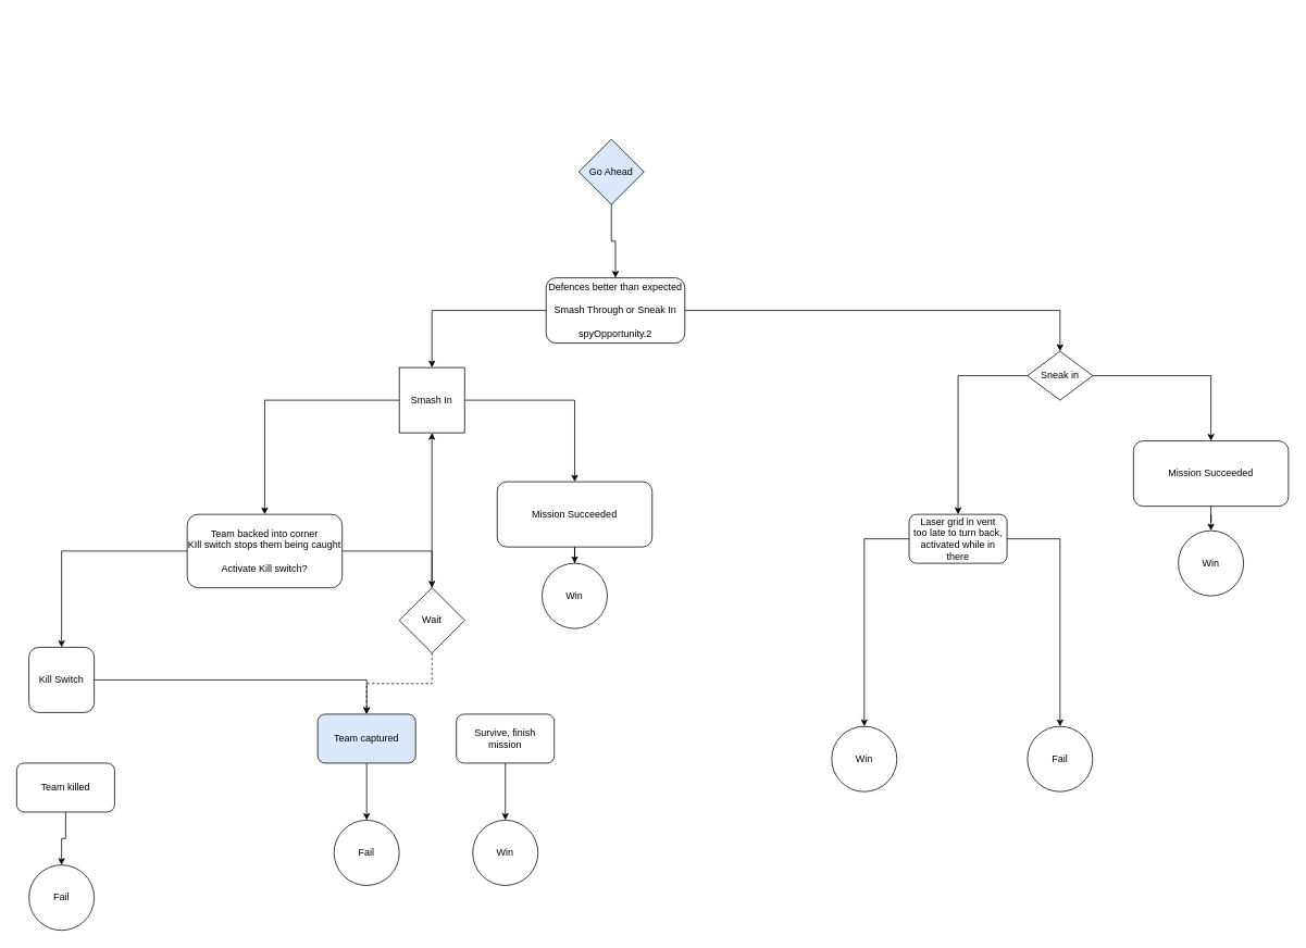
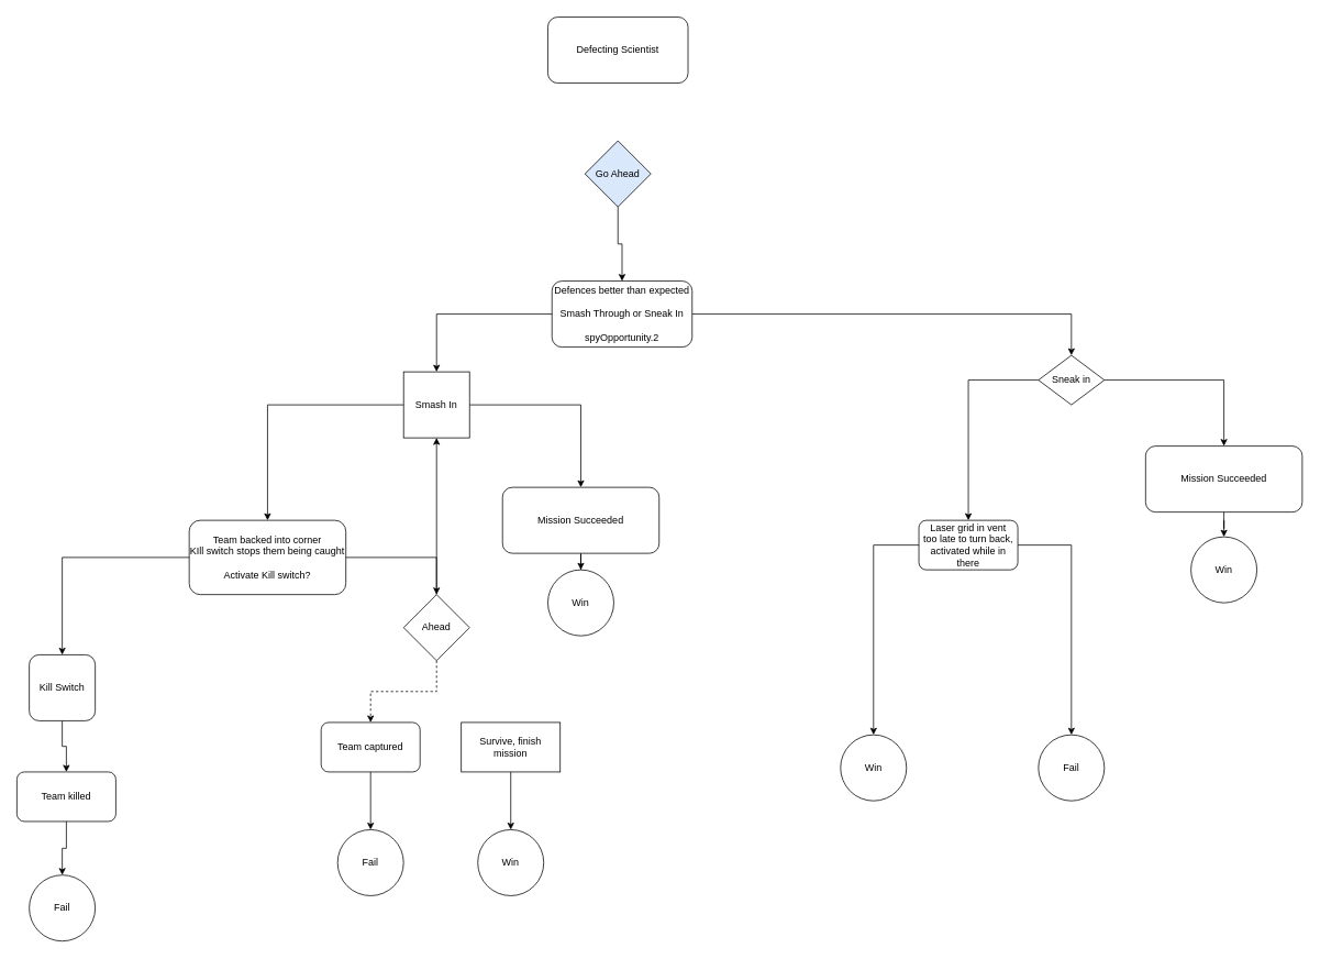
  <mxCell id="0" />
  <mxCell id="1" parent="0" />
  <mxCell id="2" style="edgeStyle=orthogonalEdgeStyle;rounded=0;orthogonalLoop=1;jettySize=auto;html=1;entryX=0.5;entryY=0;entryDx=0;entryDy=0;" parent="1" source="4" target="7" edge="1"><mxGeometry relative="1" as="geometry" /></mxCell>
  <mxCell id="3" style="edgeStyle=orthogonalEdgeStyle;rounded=0;orthogonalLoop=1;jettySize=auto;html=1;entryX=0.5;entryY=0;entryDx=0;entryDy=0;" parent="1" source="4" target="10" edge="1"><mxGeometry relative="1" as="geometry" /></mxCell>
  <mxCell id="4" value="Defences better than expected&lt;br&gt;&lt;br&gt;&lt;div&gt;Smash Through or Sneak In&lt;br&gt;&lt;/div&gt;&lt;br&gt;spyOpportunity.2" style="rounded=1;whiteSpace=wrap;html=1;" parent="1" vertex="1"><mxGeometry x="669" y="340" width="170" height="80" as="geometry" /></mxCell>
  <mxCell id="5" style="edgeStyle=orthogonalEdgeStyle;rounded=0;orthogonalLoop=1;jettySize=auto;html=1;" parent="1" source="7" target="13" edge="1"><mxGeometry relative="1" as="geometry" /></mxCell>
  <mxCell id="6" style="edgeStyle=orthogonalEdgeStyle;rounded=0;orthogonalLoop=1;jettySize=auto;html=1;entryX=0.5;entryY=0;entryDx=0;entryDy=0;" parent="1" source="7" target="28" edge="1"><mxGeometry relative="1" as="geometry" /></mxCell>
  <mxCell id="7" value="Smash In" style="whiteSpace=wrap;html=1;rounded=0;" parent="1" vertex="1"><mxGeometry x="489" y="450" width="80" height="80" as="geometry" /></mxCell>
  <mxCell id="8" style="edgeStyle=orthogonalEdgeStyle;rounded=0;orthogonalLoop=1;jettySize=auto;html=1;entryX=0.5;entryY=0;entryDx=0;entryDy=0;" parent="1" source="10" target="35" edge="1"><mxGeometry relative="1" as="geometry" /></mxCell>
  <mxCell id="9" style="edgeStyle=orthogonalEdgeStyle;rounded=0;orthogonalLoop=1;jettySize=auto;html=1;entryX=0.5;entryY=0;entryDx=0;entryDy=0;" parent="1" source="10" target="33" edge="1"><mxGeometry relative="1" as="geometry" /></mxCell>
  <mxCell id="10" value="&lt;div&gt;Sneak in&lt;/div&gt;" style="rhombus;whiteSpace=wrap;html=1;" parent="1" vertex="1"><mxGeometry x="1259" y="430" width="80" height="60" as="geometry" /></mxCell>
  <mxCell id="11" style="edgeStyle=orthogonalEdgeStyle;rounded=0;orthogonalLoop=1;jettySize=auto;html=1;entryX=0.5;entryY=0;entryDx=0;entryDy=0;" parent="1" source="13" target="15" edge="1"><mxGeometry relative="1" as="geometry" /></mxCell>
  <mxCell id="12" style="edgeStyle=orthogonalEdgeStyle;rounded=0;orthogonalLoop=1;jettySize=auto;html=1;entryX=0.5;entryY=0;entryDx=0;entryDy=0;" parent="1" source="13" target="18" edge="1"><mxGeometry relative="1" as="geometry" /></mxCell>
  <mxCell id="13" value="Team backed into corner&lt;br&gt;KIll switch stops them being caught&lt;br&gt;&lt;br&gt;Activate Kill switch?" style="rounded=1;whiteSpace=wrap;html=1;" parent="1" vertex="1"><mxGeometry x="229" y="630" width="190" height="90" as="geometry" /></mxCell>
- <mxCell id="14" style="edgeStyle=orthogonalEdgeStyle;rounded=0;orthogonalLoop=1;jettySize=auto;html=1;" parent="1" source="15" target="23" edge="1"><mxGeometry relative="1" as="geometry" /></mxCell>
+ <mxCell id="14" style="edgeStyle=orthogonalEdgeStyle;rounded=0;orthogonalLoop=1;jettySize=auto;html=1;" parent="1" source="15" target="20" edge="1"><mxGeometry relative="1" as="geometry" /></mxCell>
  <mxCell id="15" value="&lt;div&gt;Kill Switch&lt;/div&gt;" style="whiteSpace=wrap;html=1;rounded=1;" parent="1" vertex="1"><mxGeometry x="35" y="793" width="80" height="80" as="geometry" /></mxCell>
  <mxCell id="16" style="edgeStyle=orthogonalEdgeStyle;rounded=0;orthogonalLoop=1;jettySize=auto;html=1;entryX=0.5;entryY=0;entryDx=0;entryDy=0;dashed=1;" parent="1" source="18" target="23" edge="1"><mxGeometry relative="1" as="geometry" /></mxCell>
  <mxCell id="17" style="edgeStyle=orthogonalEdgeStyle;rounded=0;orthogonalLoop=1;jettySize=auto;html=1;" parent="1" source="18" target="7" edge="1"><mxGeometry relative="1" as="geometry" /></mxCell>
- <mxCell id="18" value="Wait" style="rhombus;whiteSpace=wrap;html=1;" parent="1" vertex="1"><mxGeometry x="489" y="720" width="80" height="80" as="geometry" /></mxCell>
+ <mxCell id="18" value="Ahead" style="rhombus;whiteSpace=wrap;html=1;" parent="1" vertex="1"><mxGeometry x="489" y="720" width="80" height="80" as="geometry" /></mxCell>
  <mxCell id="19" style="edgeStyle=orthogonalEdgeStyle;rounded=0;orthogonalLoop=1;jettySize=auto;html=1;entryX=0.5;entryY=0;entryDx=0;entryDy=0;" parent="1" source="20" target="21" edge="1"><mxGeometry relative="1" as="geometry" /></mxCell>
  <mxCell id="20" value="&lt;div&gt;Team killed&lt;/div&gt;" style="rounded=1;whiteSpace=wrap;html=1;" parent="1" vertex="1"><mxGeometry x="20" y="935" width="120" height="60" as="geometry" /></mxCell>
  <mxCell id="21" value="&lt;div&gt;Fail&lt;/div&gt;" style="ellipse;whiteSpace=wrap;html=1;aspect=fixed;" parent="1" vertex="1"><mxGeometry x="35" y="1060" width="80" height="80" as="geometry" /></mxCell>
  <mxCell id="22" style="edgeStyle=orthogonalEdgeStyle;rounded=0;orthogonalLoop=1;jettySize=auto;html=1;entryX=0.5;entryY=0;entryDx=0;entryDy=0;" parent="1" source="23" target="26" edge="1"><mxGeometry relative="1" as="geometry" /></mxCell>
- <mxCell id="23" value="Team captured" style="rounded=1;whiteSpace=wrap;html=1;fillColor=#dae8fc;" parent="1" vertex="1"><mxGeometry x="389" y="875" width="120" height="60" as="geometry" /></mxCell>
+ <mxCell id="23" value="Team captured" style="rounded=1;whiteSpace=wrap;html=1;" parent="1" vertex="1"><mxGeometry x="389" y="875" width="120" height="60" as="geometry" /></mxCell>
  <mxCell id="24" style="edgeStyle=orthogonalEdgeStyle;rounded=0;orthogonalLoop=1;jettySize=auto;html=1;entryX=0.5;entryY=0;entryDx=0;entryDy=0;" parent="1" source="25" target="30" edge="1"><mxGeometry relative="1" as="geometry" /></mxCell>
- <mxCell id="25" value="Survive, finish mission" style="rounded=1;whiteSpace=wrap;html=1;" parent="1" vertex="1"><mxGeometry x="559" y="875" width="120" height="60" as="geometry" /></mxCell>
+ <mxCell id="25" value="Survive, finish mission" style="whiteSpace=wrap;html=1;rounded=0;" parent="1" vertex="1"><mxGeometry x="559" y="875" width="120" height="60" as="geometry" /></mxCell>
  <mxCell id="26" value="Fail" style="ellipse;whiteSpace=wrap;html=1;aspect=fixed;" parent="1" vertex="1"><mxGeometry x="409" y="1005" width="80" height="80" as="geometry" /></mxCell>
  <mxCell id="27" style="edgeStyle=orthogonalEdgeStyle;rounded=0;orthogonalLoop=1;jettySize=auto;html=1;entryX=0.5;entryY=0;entryDx=0;entryDy=0;" parent="1" source="28" target="29" edge="1"><mxGeometry relative="1" as="geometry" /></mxCell>
  <mxCell id="28" value="Mission Succeeded" style="rounded=1;whiteSpace=wrap;html=1;" parent="1" vertex="1"><mxGeometry x="609" y="590" width="190" height="80" as="geometry" /></mxCell>
  <mxCell id="29" value="Win" style="ellipse;whiteSpace=wrap;html=1;aspect=fixed;" parent="1" vertex="1"><mxGeometry x="664" y="690" width="80" height="80" as="geometry" /></mxCell>
  <mxCell id="30" value="Win" style="ellipse;whiteSpace=wrap;html=1;aspect=fixed;" parent="1" vertex="1"><mxGeometry x="579" y="1005" width="80" height="80" as="geometry" /></mxCell>
  <mxCell id="31" style="edgeStyle=orthogonalEdgeStyle;rounded=0;orthogonalLoop=1;jettySize=auto;html=1;entryX=0.5;entryY=0;entryDx=0;entryDy=0;" parent="1" source="33" target="37" edge="1"><mxGeometry relative="1" as="geometry" /></mxCell>
  <mxCell id="32" style="edgeStyle=orthogonalEdgeStyle;rounded=0;orthogonalLoop=1;jettySize=auto;html=1;entryX=0.5;entryY=0;entryDx=0;entryDy=0;" parent="1" source="33" target="38" edge="1"><mxGeometry relative="1" as="geometry" /></mxCell>
  <mxCell id="33" value="&lt;div&gt;Laser grid in vent&lt;br&gt;too late to turn back, activated while in there&lt;br&gt;&lt;/div&gt;" style="rounded=1;whiteSpace=wrap;html=1;" parent="1" vertex="1"><mxGeometry x="1114" y="630" width="120" height="60" as="geometry" /></mxCell>
  <mxCell id="34" style="edgeStyle=orthogonalEdgeStyle;rounded=0;orthogonalLoop=1;jettySize=auto;html=1;entryX=0.5;entryY=0;entryDx=0;entryDy=0;" parent="1" source="35" target="36" edge="1"><mxGeometry relative="1" as="geometry" /></mxCell>
  <mxCell id="35" value="Mission Succeeded" style="rounded=1;whiteSpace=wrap;html=1;" parent="1" vertex="1"><mxGeometry x="1389" y="540" width="190" height="80" as="geometry" /></mxCell>
  <mxCell id="36" value="Win" style="ellipse;whiteSpace=wrap;html=1;aspect=fixed;" parent="1" vertex="1"><mxGeometry x="1444" y="650" width="80" height="80" as="geometry" /></mxCell>
  <mxCell id="37" value="Win" style="ellipse;whiteSpace=wrap;html=1;aspect=fixed;" parent="1" vertex="1"><mxGeometry x="1019" y="890" width="80" height="80" as="geometry" /></mxCell>
  <mxCell id="38" value="&lt;div&gt;Fail&lt;/div&gt;" style="ellipse;whiteSpace=wrap;html=1;aspect=fixed;" parent="1" vertex="1"><mxGeometry x="1259" y="890" width="80" height="80" as="geometry" /></mxCell>
+ <mxCell id="39" value="Defecting Scientist" style="rounded=1;whiteSpace=wrap;html=1;" vertex="1" parent="1"><mxGeometry x="664" y="20" width="170" height="80" as="geometry" /></mxCell>
  <mxCell id="40" style="edgeStyle=orthogonalEdgeStyle;rounded=0;orthogonalLoop=1;jettySize=auto;html=1;entryX=0.5;entryY=0;entryDx=0;entryDy=0;" edge="1" parent="1" source="41" target="4"><mxGeometry relative="1" as="geometry" /></mxCell>
  <mxCell id="41" value="Go Ahead" style="rhombus;whiteSpace=wrap;html=1;fillColor=#dae8fc;" vertex="1" parent="1"><mxGeometry x="709" y="170" width="80" height="80" as="geometry" /></mxCell>
